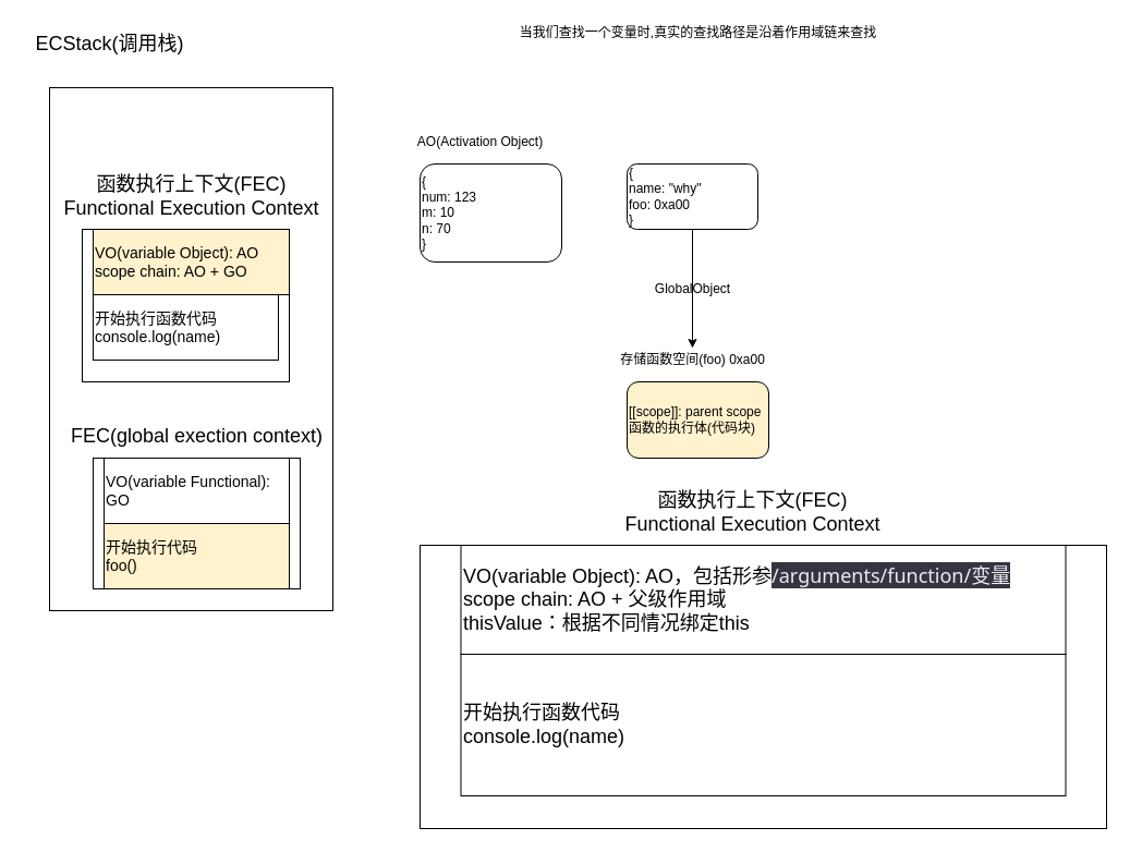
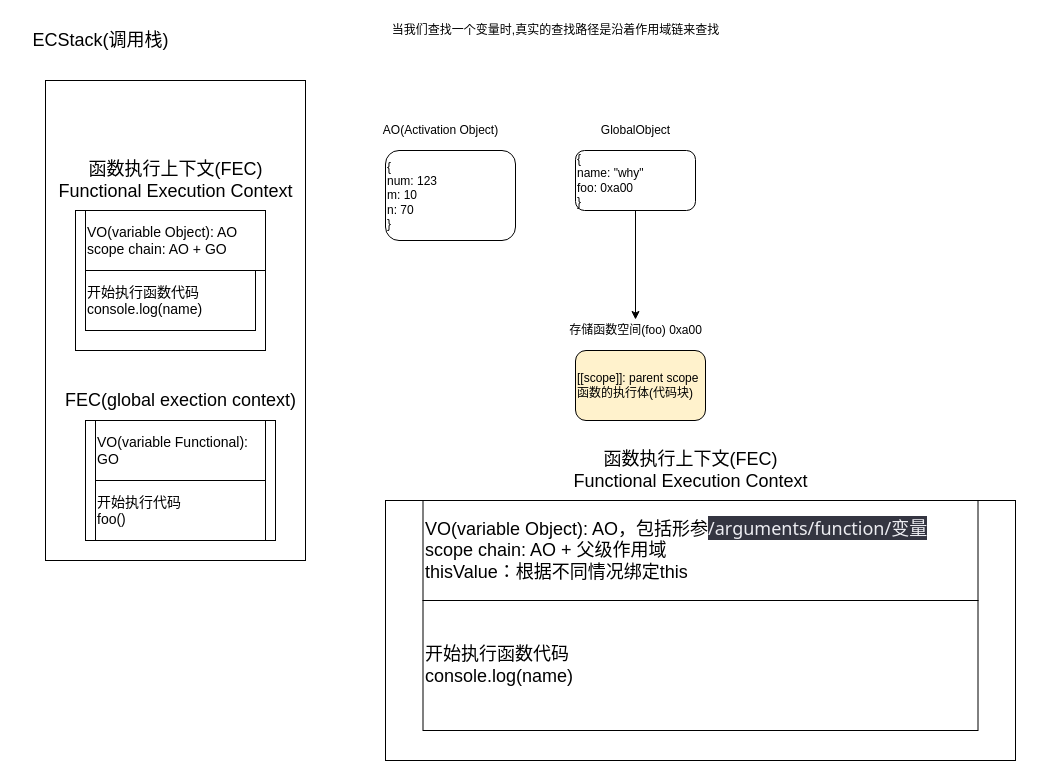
  <mxCell id="0" />
  <mxCell id="1" parent="0" />
  <mxCell id="2" value="" style="rounded=0;whiteSpace=wrap;html=1;" parent="1" vertex="1"><mxGeometry x="45" y="80" width="260" height="480" as="geometry" /></mxCell>
  <mxCell id="3" value="&lt;font style=&quot;font-size: 18px;&quot;&gt;ECStack(调用栈)&lt;/font&gt;" style="text;html=1;align=center;verticalAlign=middle;resizable=0;points=[];autosize=1;strokeColor=none;" parent="1" vertex="1"><mxGeometry x="20" y="20" width="160" height="40" as="geometry" /></mxCell>
  <mxCell id="4" value="" style="rounded=0;whiteSpace=wrap;html=1;" parent="1" vertex="1"><mxGeometry x="85" y="420" width="190" height="120" as="geometry" /></mxCell>
  <mxCell id="5" value="&lt;font style=&quot;font-size: 18px;&quot;&gt;FEC(global exection context)&lt;/font&gt;" style="text;html=1;align=center;verticalAlign=middle;resizable=0;points=[];autosize=1;strokeColor=none;" parent="1" vertex="1"><mxGeometry x="50" y="380" width="260" height="40" as="geometry" /></mxCell>
  <mxCell id="6" value="&lt;font style=&quot;font-size: 14px;&quot;&gt;VO(variable Functional): GO&lt;/font&gt;" style="rounded=0;whiteSpace=wrap;html=1;align=left;" parent="1" vertex="1"><mxGeometry x="95" y="420" width="170" height="60" as="geometry" /></mxCell>
- <mxCell id="7" value="&lt;font style=&quot;font-size: 14px;&quot;&gt;开始执行代码&lt;br&gt;foo()&lt;/font&gt;" style="rounded=0;whiteSpace=wrap;html=1;align=left;fillColor=#fff2cc;" parent="1" vertex="1"><mxGeometry x="95" y="480" width="170" height="60" as="geometry" /></mxCell>
+ <mxCell id="7" value="&lt;font style=&quot;font-size: 14px;&quot;&gt;开始执行代码&lt;br&gt;foo()&lt;/font&gt;" style="rounded=0;whiteSpace=wrap;html=1;align=left;" parent="1" vertex="1"><mxGeometry x="95" y="480" width="170" height="60" as="geometry" /></mxCell>
  <mxCell id="8" value="{&lt;br&gt;name: &quot;why&quot;&lt;br&gt;foo: 0xa00&lt;br&gt;}" style="rounded=1;whiteSpace=wrap;html=1;align=left;" parent="1" vertex="1"><mxGeometry x="575" y="150" width="120" height="60" as="geometry" /></mxCell>
- <mxCell id="9" value="GlobalObject" style="text;html=1;align=center;verticalAlign=middle;resizable=0;points=[];autosize=1;strokeColor=none;" parent="1" vertex="1"><mxGeometry x="595" y="255" width="80" height="20" as="geometry" /></mxCell>
+ <mxCell id="9" value="GlobalObject" style="text;html=1;align=center;verticalAlign=middle;resizable=0;points=[];autosize=1;strokeColor=none;" parent="1" vertex="1"><mxGeometry x="595" y="120" width="80" height="20" as="geometry" /></mxCell>
  <mxCell id="10" value="[[scope]]: parent scope&lt;br&gt;函数的执行体(代码块)" style="rounded=1;whiteSpace=wrap;html=1;align=left;fillColor=#fff2cc;" parent="1" vertex="1"><mxGeometry x="575" y="350" width="130" height="70" as="geometry" /></mxCell>
  <mxCell id="11" value="存储函数空间(foo) 0xa00" style="text;html=1;align=center;verticalAlign=middle;resizable=0;points=[];autosize=1;strokeColor=none;" parent="1" vertex="1"><mxGeometry x="560" y="320" width="150" height="20" as="geometry" /></mxCell>
  <mxCell id="12" value="" style="endArrow=classic;html=1;" parent="1" source="8" edge="1"><mxGeometry width="50" height="50" relative="1" as="geometry"><mxPoint x="715" y="180" as="sourcePoint" /><mxPoint x="635" y="319" as="targetPoint" /></mxGeometry></mxCell>
  <mxCell id="13" value="" style="rounded=0;whiteSpace=wrap;html=1;" parent="1" vertex="1"><mxGeometry x="75" y="210" width="190" height="140" as="geometry" /></mxCell>
  <mxCell id="14" value="&lt;font style=&quot;font-size: 18px;&quot;&gt;函数执行上下文(FEC)&lt;br&gt;Functional Execution Context&lt;/font&gt;" style="text;html=1;align=center;verticalAlign=middle;resizable=0;points=[];autosize=1;strokeColor=none;" parent="1" vertex="1"><mxGeometry x="45" y="150" width="260" height="60" as="geometry" /></mxCell>
- <mxCell id="15" value="&lt;font style=&quot;font-size: 14px;&quot;&gt;VO(variable Object): AO&lt;br&gt;scope chain: AO + GO&lt;/font&gt;" style="rounded=0;whiteSpace=wrap;html=1;align=left;fillColor=#fff2cc;" parent="1" vertex="1"><mxGeometry x="85" y="210" width="180" height="60" as="geometry" /></mxCell>
+ <mxCell id="15" value="&lt;font style=&quot;font-size: 14px;&quot;&gt;VO(variable Object): AO&lt;br&gt;scope chain: AO + GO&lt;/font&gt;" style="rounded=0;whiteSpace=wrap;html=1;align=left;" parent="1" vertex="1"><mxGeometry x="85" y="210" width="180" height="60" as="geometry" /></mxCell>
  <mxCell id="16" value="{&lt;br&gt;num: 123&lt;br&gt;m: 10&lt;br&gt;n: 70&lt;br&gt;}" style="rounded=1;whiteSpace=wrap;html=1;align=left;" parent="1" vertex="1"><mxGeometry x="385" y="150" width="130" height="90" as="geometry" /></mxCell>
  <mxCell id="17" value="AO(Activation Object)" style="text;html=1;align=center;verticalAlign=middle;resizable=0;points=[];autosize=1;strokeColor=none;" parent="1" vertex="1"><mxGeometry x="375" y="120" width="130" height="20" as="geometry" /></mxCell>
  <mxCell id="18" value="&lt;font style=&quot;font-size: 14px;&quot;&gt;开始执行函数代码&lt;br&gt;console.log(name)&lt;/font&gt;" style="rounded=0;whiteSpace=wrap;html=1;align=left;" parent="1" vertex="1"><mxGeometry x="85" y="270" width="170" height="60" as="geometry" /></mxCell>
- <mxCell id="19" value="当我们查找一个变量时,真实的查找路径是沿着作用域链来查找" style="text;html=1;align=center;verticalAlign=middle;resizable=0;points=[];autosize=1;strokeColor=none;" parent="1" vertex="1"><mxGeometry x="470" y="20" width="340" height="20" as="geometry" /></mxCell>
+ <mxCell id="19" value="当我们查找一个变量时,真实的查找路径是沿着作用域链来查找" style="text;html=1;align=center;verticalAlign=middle;resizable=0;points=[];autosize=1;strokeColor=none;" parent="1" vertex="1"><mxGeometry x="385" y="20" width="340" height="20" as="geometry" /></mxCell>
  <mxCell id="20" value="" style="rounded=0;whiteSpace=wrap;html=1;" vertex="1" parent="1"><mxGeometry x="385" y="500" width="630" height="260" as="geometry" /></mxCell>
  <mxCell id="21" value="&lt;font style=&quot;font-size: 18px;&quot;&gt;函数执行上下文(FEC)&lt;br&gt;Functional Execution Context&lt;/font&gt;" style="text;html=1;align=center;verticalAlign=middle;resizable=0;points=[];autosize=1;strokeColor=none;" vertex="1" parent="1"><mxGeometry x="560" y="440" width="260" height="60" as="geometry" /></mxCell>
  <mxCell id="22" value="&lt;font style=&quot;&quot;&gt;&lt;font style=&quot;font-size: 18px;&quot;&gt;VO(variable Object): AO，包括形参&lt;span style=&quot;color: rgb(236, 236, 241); font-family: Söhne, ui-sans-serif, system-ui, -apple-system, &amp;quot;Segoe UI&amp;quot;, Roboto, Ubuntu, Cantarell, &amp;quot;Noto Sans&amp;quot;, sans-serif, &amp;quot;Helvetica Neue&amp;quot;, Arial, &amp;quot;Apple Color Emoji&amp;quot;, &amp;quot;Segoe UI Emoji&amp;quot;, &amp;quot;Segoe UI Symbol&amp;quot;, &amp;quot;Noto Color Emoji&amp;quot;; background-color: rgb(52, 53, 65);&quot;&gt;/arguments/function/变量&lt;br&gt;&lt;/span&gt;scope chain: AO + 父级作用域&lt;br&gt;thisValue：根据不同情况绑定this&lt;/font&gt;&lt;br&gt;&lt;/font&gt;" style="rounded=0;whiteSpace=wrap;html=1;align=left;" vertex="1" parent="1"><mxGeometry x="422.5" y="500" width="555" height="100" as="geometry" /></mxCell>
  <mxCell id="23" value="&lt;font style=&quot;font-size: 18px;&quot;&gt;开始执行函数代码&lt;br&gt;console.log(name)&lt;/font&gt;" style="rounded=0;whiteSpace=wrap;html=1;align=left;" vertex="1" parent="1"><mxGeometry x="422.5" y="600" width="555" height="130" as="geometry" /></mxCell>
